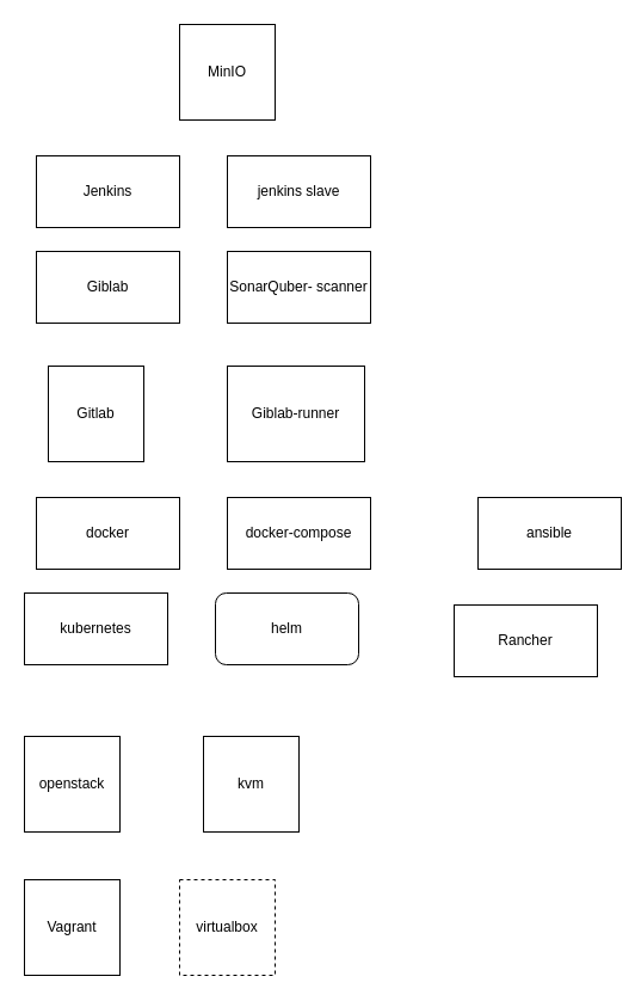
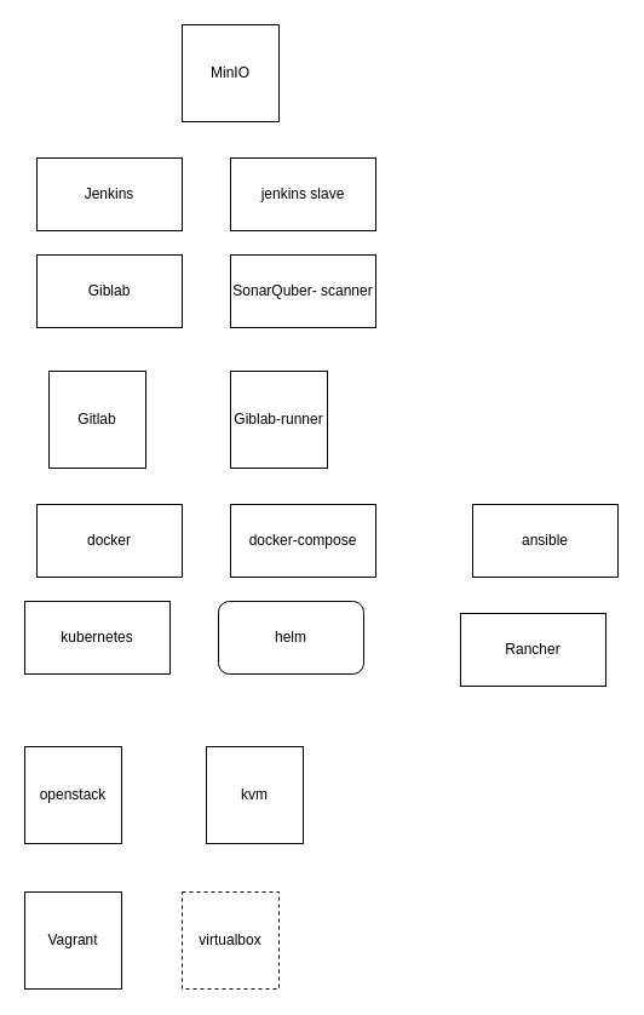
  <mxCell id="0" />
  <mxCell id="1" parent="0" />
  <mxCell id="2" value="Gitlab" style="whiteSpace=wrap;html=1;aspect=fixed;" vertex="1" parent="1"><mxGeometry x="40" y="306" width="80" height="80" as="geometry" /></mxCell>
- <mxCell id="3" value="Giblab-runner" style="whiteSpace=wrap;html=1;aspect=fixed;" vertex="1" parent="1"><mxGeometry x="190" y="306" width="115" height="80" as="geometry" /></mxCell>
+ <mxCell id="3" value="Giblab-runner" style="whiteSpace=wrap;html=1;aspect=fixed;" vertex="1" parent="1"><mxGeometry x="190" y="306" width="80" height="80" as="geometry" /></mxCell>
  <mxCell id="4" value="Giblab" style="rounded=0;whiteSpace=wrap;html=1;" vertex="1" parent="1"><mxGeometry x="30" y="210" width="120" height="60" as="geometry" /></mxCell>
  <mxCell id="5" value="SonarQuber- scanner" style="rounded=0;whiteSpace=wrap;html=1;" vertex="1" parent="1"><mxGeometry x="190" y="210" width="120" height="60" as="geometry" /></mxCell>
  <mxCell id="6" value="Rancher" style="rounded=0;whiteSpace=wrap;html=1;" vertex="1" parent="1"><mxGeometry x="380" y="506" width="120" height="60" as="geometry" /></mxCell>
  <mxCell id="7" value="Jenkins" style="rounded=0;whiteSpace=wrap;html=1;" vertex="1" parent="1"><mxGeometry x="30" y="130" width="120" height="60" as="geometry" /></mxCell>
  <mxCell id="8" value="jenkins slave" style="rounded=0;whiteSpace=wrap;html=1;" vertex="1" parent="1"><mxGeometry x="190" y="130" width="120" height="60" as="geometry" /></mxCell>
  <mxCell id="9" value="docker" style="rounded=0;whiteSpace=wrap;html=1;" vertex="1" parent="1"><mxGeometry x="30" y="416" width="120" height="60" as="geometry" /></mxCell>
  <mxCell id="10" value="docker-compose" style="rounded=0;whiteSpace=wrap;html=1;" vertex="1" parent="1"><mxGeometry x="190" y="416" width="120" height="60" as="geometry" /></mxCell>
  <mxCell id="11" value="kubernetes" style="rounded=0;whiteSpace=wrap;html=1;" vertex="1" parent="1"><mxGeometry x="20" y="496" width="120" height="60" as="geometry" /></mxCell>
  <mxCell id="12" value="helm" style="whiteSpace=wrap;html=1;rounded=1;" vertex="1" parent="1"><mxGeometry x="180" y="496" width="120" height="60" as="geometry" /></mxCell>
  <mxCell id="13" value="Vagrant" style="whiteSpace=wrap;html=1;aspect=fixed;" vertex="1" parent="1"><mxGeometry x="20" y="736" width="80" height="80" as="geometry" /></mxCell>
  <mxCell id="14" value="MinIO" style="whiteSpace=wrap;html=1;aspect=fixed;" vertex="1" parent="1"><mxGeometry x="150" y="20" width="80" height="80" as="geometry" /></mxCell>
  <mxCell id="15" value="virtualbox" style="whiteSpace=wrap;html=1;aspect=fixed;dashed=1;" vertex="1" parent="1"><mxGeometry x="150" y="736" width="80" height="80" as="geometry" /></mxCell>
  <mxCell id="16" value="kvm" style="whiteSpace=wrap;html=1;aspect=fixed;" vertex="1" parent="1"><mxGeometry x="170" y="616" width="80" height="80" as="geometry" /></mxCell>
  <mxCell id="17" value="openstack" style="whiteSpace=wrap;html=1;aspect=fixed;" vertex="1" parent="1"><mxGeometry x="20" y="616" width="80" height="80" as="geometry" /></mxCell>
- <mxCell id="18" value="ansible" style="rounded=0;whiteSpace=wrap;html=1;" vertex="1" parent="1"><mxGeometry x="400" y="416" width="120" height="60" as="geometry" /></mxCell>
+ <mxCell id="18" value="ansible" style="rounded=0;whiteSpace=wrap;html=1;" vertex="1" parent="1"><mxGeometry x="390" y="416" width="120" height="60" as="geometry" /></mxCell>
